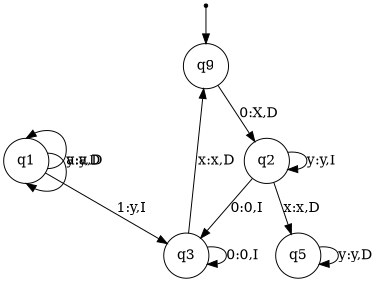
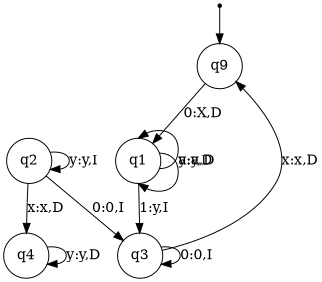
  digraph {
    rankdir=TB
    node [shape=circle]
    n1 [label=q9]
    n2 [label=q1]
    n3 [label=q3]
    n4 [label=q2]
-   n5 [label=q5]
+   n5 [label=q4]
    inicio [shape=point]
-   n1 -> n4 [label="0:X,D"]
+   n1 -> n2 [label="0:X,D"]
    n2 -> n2 [headport=n label="a:a,D"]
    n2 -> n2 [headport=s label="y:y,D"]
    n2 -> n3 [label="1:y,I"]
    n3 -> n1 [label="x:x,D"]
    n3 -> n3 [label="0:0,I"]
    n4 -> n3 [label="0:0,I"]
    n4 -> n4 [label="y:y,I"]
    n4 -> n5 [label="x:x,D"]
    n5 -> n5 [label="y:y,D"]
    inicio -> n1
  }
